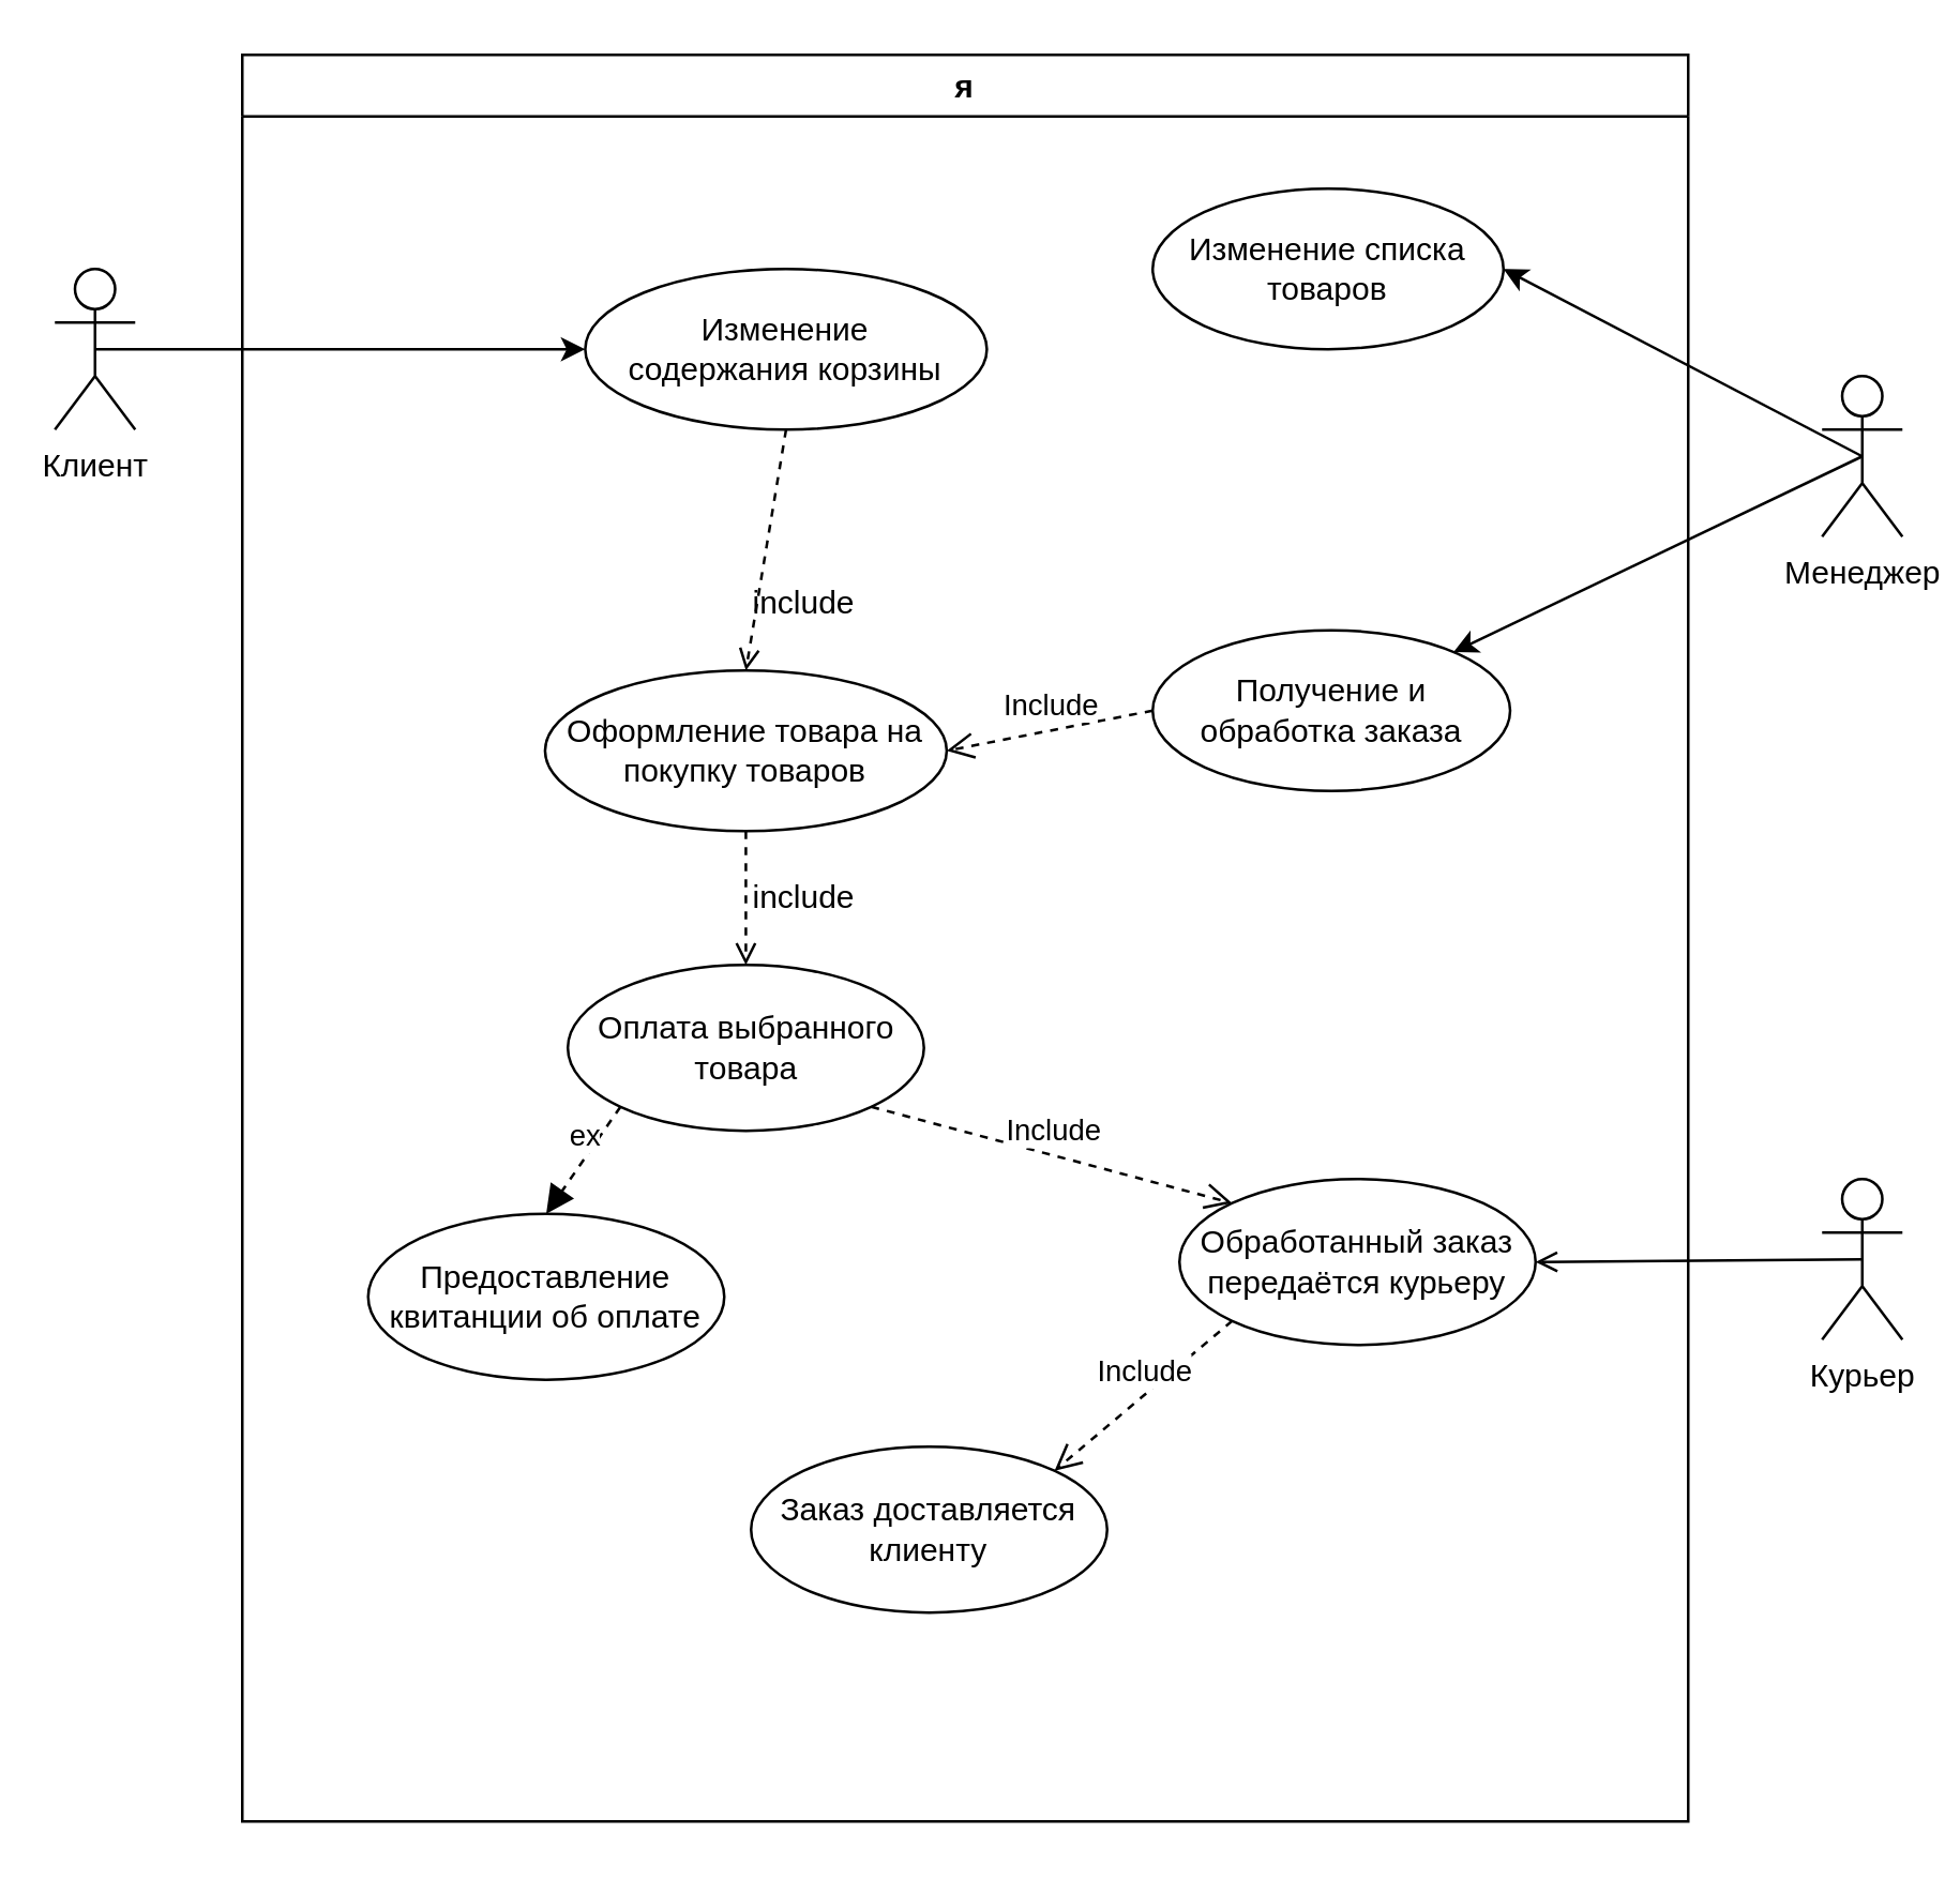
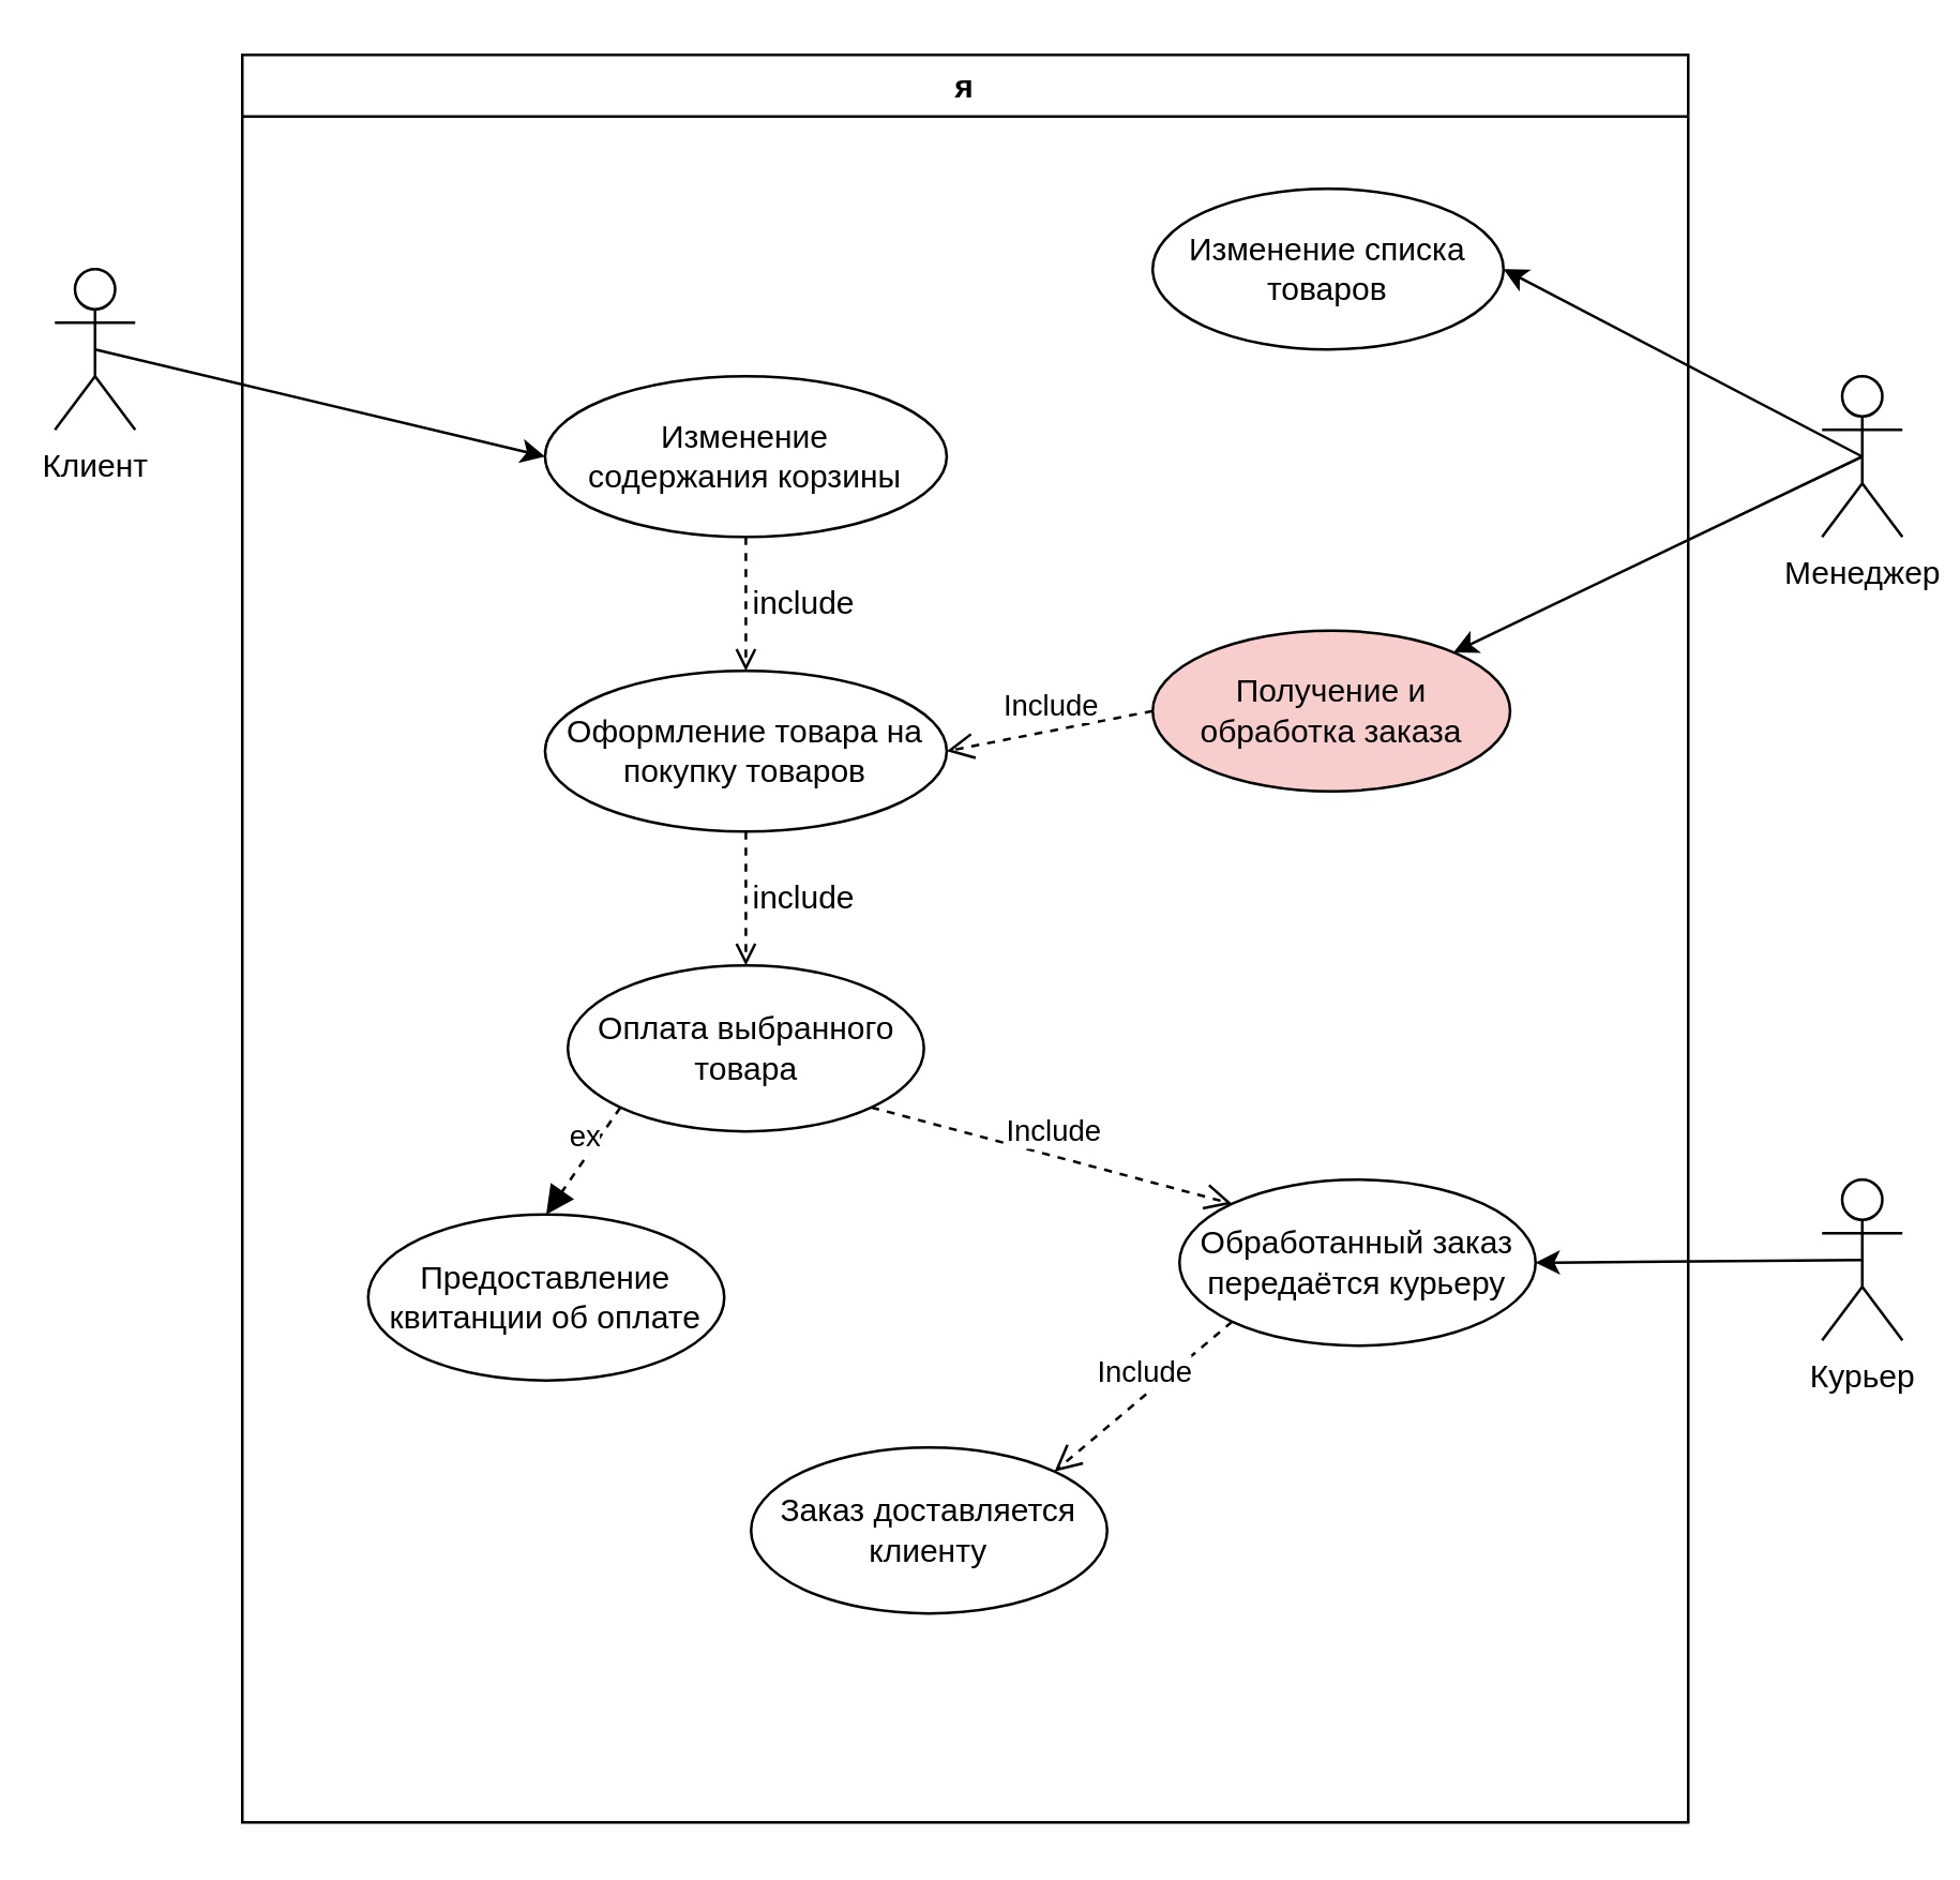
  <mxCell id="0" />
  <mxCell id="1" parent="0" />
  <mxCell id="2" value="Менеджер" style="shape=umlActor;verticalLabelPosition=bottom;verticalAlign=top;html=1;outlineConnect=0;" parent="1" vertex="1"><mxGeometry x="680" y="140" width="30" height="60" as="geometry" /></mxCell>
  <mxCell id="3" value="Клиент" style="shape=umlActor;verticalLabelPosition=bottom;verticalAlign=top;html=1;outlineConnect=0;" parent="1" vertex="1"><mxGeometry x="20" y="100" width="30" height="60" as="geometry" /></mxCell>
  <mxCell id="4" value="я" style="swimlane;" parent="1" vertex="1"><mxGeometry x="90" y="20" width="540" height="660" as="geometry" /></mxCell>
- <mxCell id="5" value="Изменение&lt;br&gt;содержания корзины" style="ellipse;whiteSpace=wrap;html=1;" parent="4" vertex="1"><mxGeometry x="128.07" y="80" width="150" height="60" as="geometry" /></mxCell>
+ <mxCell id="5" value="Изменение&lt;br&gt;содержания корзины" style="ellipse;whiteSpace=wrap;html=1;" parent="4" vertex="1"><mxGeometry x="113.07" y="120" width="150" height="60" as="geometry" /></mxCell>
  <mxCell id="6" value="Оформление товара на покупку товаров" style="ellipse;whiteSpace=wrap;html=1;" parent="4" vertex="1"><mxGeometry x="113.07" y="230" width="150" height="60" as="geometry" /></mxCell>
  <mxCell id="7" value="Изменение списка товаров" style="ellipse;whiteSpace=wrap;html=1;" parent="4" vertex="1"><mxGeometry x="340" y="50" width="131" height="60" as="geometry" /></mxCell>
- <mxCell id="8" value="Получение и обработка заказа" style="ellipse;whiteSpace=wrap;html=1;" parent="4" vertex="1"><mxGeometry x="340" y="215" width="133.5" height="60" as="geometry" /></mxCell>
+ <mxCell id="8" value="Получение и обработка заказа" style="ellipse;whiteSpace=wrap;html=1;fillColor=#f8cecc;" parent="4" vertex="1"><mxGeometry x="340" y="215" width="133.5" height="60" as="geometry" /></mxCell>
  <mxCell id="9" value="Include" style="html=1;verticalAlign=bottom;endArrow=open;dashed=1;endSize=8;rounded=0;exitX=0;exitY=0.5;exitDx=0;exitDy=0;entryX=1;entryY=0.5;entryDx=0;entryDy=0;" parent="4" source="8" target="6" edge="1"><mxGeometry relative="1" as="geometry"><mxPoint x="290" y="270" as="sourcePoint" /><mxPoint x="210" y="270" as="targetPoint" /><mxPoint as="offset" /></mxGeometry></mxCell>
  <mxCell id="10" value="Оплата выбранного товара" style="ellipse;whiteSpace=wrap;html=1;" parent="4" vertex="1"><mxGeometry x="121.57" y="340" width="133" height="62" as="geometry" /></mxCell>
  <mxCell id="11" value="" style="endArrow=open;html=1;rounded=0;exitX=0.5;exitY=1;exitDx=0;exitDy=0;entryX=0.5;entryY=0;entryDx=0;entryDy=0;dashed=1;endFill=0;" edge="1" parent="4" source="5" target="6"><mxGeometry width="50" height="50" relative="1" as="geometry"><mxPoint x="160" y="260" as="sourcePoint" /><mxPoint x="210" y="210" as="targetPoint" /></mxGeometry></mxCell>
  <mxCell id="12" value="" style="endArrow=open;html=1;rounded=0;exitX=0.5;exitY=1;exitDx=0;exitDy=0;entryX=0.5;entryY=0;entryDx=0;entryDy=0;dashed=1;endFill=0;" edge="1" parent="4" source="6" target="10"><mxGeometry width="50" height="50" relative="1" as="geometry"><mxPoint x="120" y="390" as="sourcePoint" /><mxPoint x="170" y="340" as="targetPoint" /></mxGeometry></mxCell>
  <mxCell id="13" value="Предоставление квитанции об оплате" style="ellipse;whiteSpace=wrap;html=1;" vertex="1" parent="4"><mxGeometry x="47" y="433" width="133" height="62" as="geometry" /></mxCell>
  <mxCell id="14" value="ex" style="html=1;verticalAlign=bottom;endArrow=block;dashed=1;endSize=8;rounded=0;exitX=0;exitY=1;exitDx=0;exitDy=0;entryX=0.5;entryY=0;entryDx=0;entryDy=0;" edge="1" parent="4" source="10" target="13"><mxGeometry relative="1" as="geometry"><mxPoint x="190.0" y="395" as="sourcePoint" /><mxPoint x="113.07" y="410" as="targetPoint" /><mxPoint as="offset" /></mxGeometry></mxCell>
  <mxCell id="15" value="include" style="text;html=1;strokeColor=none;fillColor=none;align=center;verticalAlign=middle;whiteSpace=wrap;rounded=0;" vertex="1" parent="4"><mxGeometry x="180" y="300" width="60" height="30" as="geometry" /></mxCell>
  <mxCell id="16" value="include" style="text;html=1;strokeColor=none;fillColor=none;align=center;verticalAlign=middle;whiteSpace=wrap;rounded=0;" vertex="1" parent="4"><mxGeometry x="180" y="190" width="60" height="30" as="geometry" /></mxCell>
  <mxCell id="17" value="Обработанный заказ передаётся курьеру" style="ellipse;whiteSpace=wrap;html=1;" vertex="1" parent="4"><mxGeometry x="350" y="420" width="133" height="62" as="geometry" /></mxCell>
  <mxCell id="18" value="Include" style="html=1;verticalAlign=bottom;endArrow=open;dashed=1;endSize=8;rounded=0;exitX=1;exitY=1;exitDx=0;exitDy=0;entryX=0;entryY=0;entryDx=0;entryDy=0;" edge="1" parent="4" source="10" target="17"><mxGeometry relative="1" as="geometry"><mxPoint x="350.0" y="400" as="sourcePoint" /><mxPoint x="273.07" y="415" as="targetPoint" /><mxPoint as="offset" /></mxGeometry></mxCell>
  <mxCell id="19" value="Заказ доставляется клиенту" style="ellipse;whiteSpace=wrap;html=1;" vertex="1" parent="4"><mxGeometry x="190" y="520" width="133" height="62" as="geometry" /></mxCell>
  <mxCell id="20" value="Include" style="html=1;verticalAlign=bottom;endArrow=open;dashed=1;endSize=8;rounded=0;exitX=0;exitY=1;exitDx=0;exitDy=0;entryX=1;entryY=0;entryDx=0;entryDy=0;" edge="1" parent="4" source="17" target="19"><mxGeometry relative="1" as="geometry"><mxPoint x="376.93" y="505" as="sourcePoint" /><mxPoint x="300.0" y="520" as="targetPoint" /><mxPoint as="offset" /></mxGeometry></mxCell>
  <mxCell id="21" value="" style="endArrow=classic;html=1;rounded=0;exitX=0.5;exitY=0.5;exitDx=0;exitDy=0;exitPerimeter=0;entryX=0;entryY=0.5;entryDx=0;entryDy=0;endFill=1;" parent="1" source="3" target="5" edge="1"><mxGeometry width="50" height="50" relative="1" as="geometry"><mxPoint x="120" y="200" as="sourcePoint" /><mxPoint x="170" y="150" as="targetPoint" /></mxGeometry></mxCell>
  <mxCell id="22" value="" style="endArrow=classic;html=1;rounded=0;entryX=1;entryY=0.5;entryDx=0;entryDy=0;exitX=0.5;exitY=0.5;exitDx=0;exitDy=0;exitPerimeter=0;endFill=1;" parent="1" source="2" target="7" edge="1"><mxGeometry width="50" height="50" relative="1" as="geometry"><mxPoint x="639.25" y="290" as="sourcePoint" /><mxPoint x="559.25" y="240" as="targetPoint" /></mxGeometry></mxCell>
  <mxCell id="23" value="" style="endArrow=none;html=1;rounded=0;entryX=0.5;entryY=0.5;entryDx=0;entryDy=0;entryPerimeter=0;endFill=0;startArrow=classic;startFill=1;" parent="1" source="8" target="2" edge="1"><mxGeometry width="50" height="50" relative="1" as="geometry"><mxPoint x="589.25" y="340" as="sourcePoint" /><mxPoint x="639.25" y="290" as="targetPoint" /></mxGeometry></mxCell>
  <mxCell id="24" value="Курьер" style="shape=umlActor;verticalLabelPosition=bottom;verticalAlign=top;html=1;outlineConnect=0;" vertex="1" parent="1"><mxGeometry x="680" y="440" width="30" height="60" as="geometry" /></mxCell>
- <mxCell id="25" value="" style="endArrow=open;html=1;rounded=0;entryX=1;entryY=0.5;entryDx=0;entryDy=0;exitX=0.5;exitY=0.5;exitDx=0;exitDy=0;exitPerimeter=0;" edge="1" parent="1" source="24" target="17"><mxGeometry width="50" height="50" relative="1" as="geometry"><mxPoint x="680" y="540" as="sourcePoint" /><mxPoint x="730" y="490" as="targetPoint" /></mxGeometry></mxCell>
+ <mxCell id="25" value="" style="endArrow=classic;html=1;rounded=0;entryX=1;entryY=0.5;entryDx=0;entryDy=0;exitX=0.5;exitY=0.5;exitDx=0;exitDy=0;exitPerimeter=0;" edge="1" parent="1" source="24" target="17"><mxGeometry width="50" height="50" relative="1" as="geometry"><mxPoint x="680" y="540" as="sourcePoint" /><mxPoint x="730" y="490" as="targetPoint" /></mxGeometry></mxCell>
